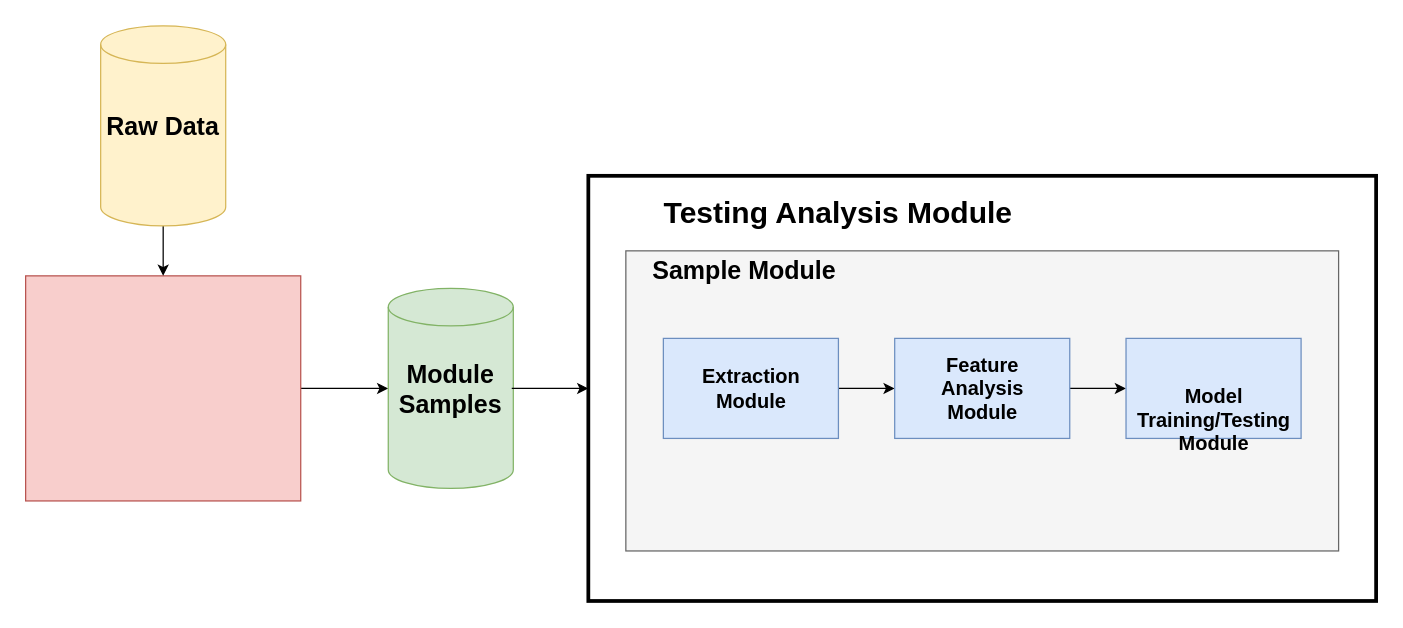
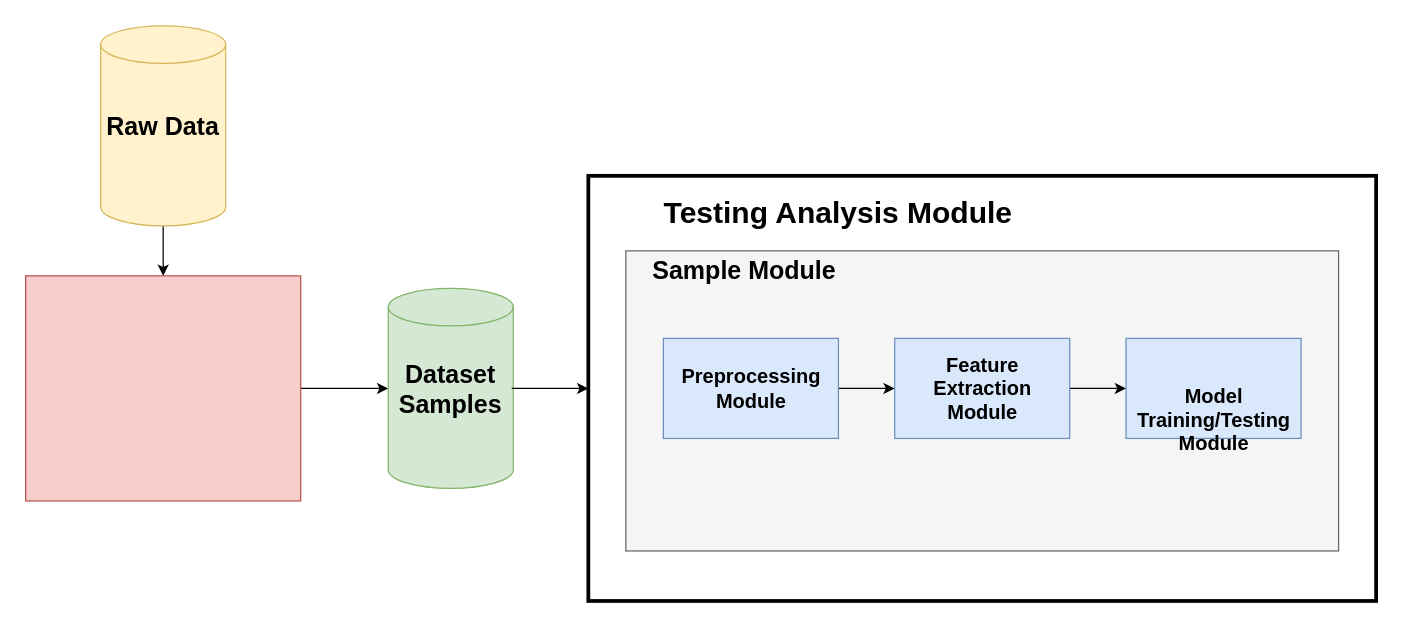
  <mxCell id="0" />
  <mxCell id="1" parent="0" />
  <mxCell id="2" value="" style="rounded=0;whiteSpace=wrap;html=1;strokeWidth=3;" vertex="1" parent="1"><mxGeometry x="470" y="140" width="630" height="340" as="geometry" /></mxCell>
  <mxCell id="3" value="" style="rounded=0;whiteSpace=wrap;html=1;fillColor=#f5f5f5;strokeColor=#666666;fontColor=#333333;" vertex="1" parent="1"><mxGeometry x="500" y="200" width="570" height="240" as="geometry" /></mxCell>
  <mxCell id="4" style="edgeStyle=orthogonalEdgeStyle;rounded=0;orthogonalLoop=1;jettySize=auto;html=1;exitX=1;exitY=0.5;exitDx=0;exitDy=0;entryX=0;entryY=0.5;entryDx=0;entryDy=0;" edge="1" parent="1" source="5" target="7"><mxGeometry relative="1" as="geometry" /></mxCell>
  <mxCell id="5" value="" style="rounded=0;whiteSpace=wrap;html=1;strokeWidth=1;fillColor=#dae8fc;strokeColor=#6c8ebf;" vertex="1" parent="1"><mxGeometry x="530" y="270" width="140" height="80" as="geometry" /></mxCell>
  <mxCell id="6" style="edgeStyle=orthogonalEdgeStyle;rounded=0;orthogonalLoop=1;jettySize=auto;html=1;entryX=0;entryY=0.5;entryDx=0;entryDy=0;" edge="1" parent="1" source="7" target="8"><mxGeometry relative="1" as="geometry" /></mxCell>
  <mxCell id="7" value="" style="rounded=0;whiteSpace=wrap;html=1;strokeWidth=1;fillColor=#dae8fc;strokeColor=#6c8ebf;" vertex="1" parent="1"><mxGeometry x="715" y="270" width="140" height="80" as="geometry" /></mxCell>
  <mxCell id="8" value="" style="rounded=0;whiteSpace=wrap;html=1;strokeWidth=1;fillColor=#dae8fc;strokeColor=#6c8ebf;" vertex="1" parent="1"><mxGeometry x="900" y="270" width="140" height="80" as="geometry" /></mxCell>
  <mxCell id="9" value="&lt;b&gt;&lt;font style=&quot;font-size: 24px&quot;&gt;Testing Analysis Module&lt;/font&gt;&lt;/b&gt;" style="text;html=1;strokeColor=none;fillColor=none;align=center;verticalAlign=middle;whiteSpace=wrap;rounded=0;" vertex="1" parent="1"><mxGeometry x="490" y="160" width="360" height="20" as="geometry" /></mxCell>
- <mxCell id="10" value="&lt;font style=&quot;font-size: 16px&quot;&gt;&lt;b&gt;Extraction Module&lt;/b&gt;&lt;/font&gt;" style="text;html=1;strokeColor=none;fillColor=none;align=center;verticalAlign=middle;whiteSpace=wrap;rounded=0;" vertex="1" parent="1"><mxGeometry x="542.5" y="300" width="115" height="20" as="geometry" /></mxCell>
+ <mxCell id="10" value="&lt;font style=&quot;font-size: 16px&quot;&gt;&lt;b&gt;Preprocessing Module&lt;/b&gt;&lt;/font&gt;" style="text;html=1;strokeColor=none;fillColor=none;align=center;verticalAlign=middle;whiteSpace=wrap;rounded=0;" vertex="1" parent="1"><mxGeometry x="542.5" y="300" width="115" height="20" as="geometry" /></mxCell>
  <mxCell id="11" value="&lt;font style=&quot;font-size: 20px&quot;&gt;&lt;b&gt;Sample Module&lt;/b&gt;&lt;/font&gt;" style="text;html=1;strokeColor=none;fillColor=none;align=center;verticalAlign=middle;whiteSpace=wrap;rounded=0;" vertex="1" parent="1"><mxGeometry x="520" y="205" width="150" height="20" as="geometry" /></mxCell>
- <mxCell id="12" value="&lt;font style=&quot;font-size: 16px&quot;&gt;&lt;b&gt;Feature Analysis Module&lt;/b&gt;&lt;/font&gt;" style="text;html=1;strokeColor=none;fillColor=none;align=center;verticalAlign=middle;whiteSpace=wrap;rounded=0;" vertex="1" parent="1"><mxGeometry x="727.5" y="300" width="115" height="20" as="geometry" /></mxCell>
+ <mxCell id="12" value="&lt;font style=&quot;font-size: 16px&quot;&gt;&lt;b&gt;Feature Extraction Module&lt;/b&gt;&lt;/font&gt;" style="text;html=1;strokeColor=none;fillColor=none;align=center;verticalAlign=middle;whiteSpace=wrap;rounded=0;" vertex="1" parent="1"><mxGeometry x="727.5" y="300" width="115" height="20" as="geometry" /></mxCell>
  <mxCell id="13" value="&lt;font style=&quot;font-size: 16px&quot;&gt;&lt;b&gt;Model Training/Testing Module&lt;/b&gt;&lt;/font&gt;" style="text;html=1;strokeColor=none;fillColor=none;align=center;verticalAlign=middle;whiteSpace=wrap;rounded=0;" vertex="1" parent="1"><mxGeometry x="912.5" y="325" width="115" height="20" as="geometry" /></mxCell>
  <mxCell id="14" style="edgeStyle=orthogonalEdgeStyle;rounded=0;orthogonalLoop=1;jettySize=auto;html=1;entryX=0;entryY=0.5;entryDx=0;entryDy=0;entryPerimeter=0;" edge="1" parent="1" source="15" target="16"><mxGeometry relative="1" as="geometry" /></mxCell>
  <mxCell id="15" value="" style="rounded=0;whiteSpace=wrap;html=1;strokeWidth=1;fillColor=#f8cecc;strokeColor=#b85450;" vertex="1" parent="1"><mxGeometry x="20" y="220" width="220" height="180" as="geometry" /></mxCell>
  <mxCell id="16" value="" style="shape=cylinder3;whiteSpace=wrap;html=1;boundedLbl=1;backgroundOutline=1;size=15;strokeWidth=1;fillColor=#d5e8d4;strokeColor=#82b366;" vertex="1" parent="1"><mxGeometry x="310" y="230" width="100" height="160" as="geometry" /></mxCell>
  <mxCell id="17" style="edgeStyle=orthogonalEdgeStyle;rounded=0;orthogonalLoop=1;jettySize=auto;html=1;entryX=0;entryY=0.5;entryDx=0;entryDy=0;" edge="1" parent="1" source="18" target="2"><mxGeometry relative="1" as="geometry" /></mxCell>
- <mxCell id="18" value="&lt;font size=&quot;1&quot;&gt;&lt;b style=&quot;font-size: 20px&quot;&gt;Module Samples&lt;/b&gt;&lt;/font&gt;" style="text;html=1;align=center;verticalAlign=middle;whiteSpace=wrap;rounded=0;" vertex="1" parent="1"><mxGeometry x="311.25" y="300" width="97.5" height="20" as="geometry" /></mxCell>
+ <mxCell id="18" value="&lt;font size=&quot;1&quot;&gt;&lt;b style=&quot;font-size: 20px&quot;&gt;Dataset Samples&lt;/b&gt;&lt;/font&gt;" style="text;html=1;align=center;verticalAlign=middle;whiteSpace=wrap;rounded=0;" vertex="1" parent="1"><mxGeometry x="311.25" y="300" width="97.5" height="20" as="geometry" /></mxCell>
  <mxCell id="19" style="edgeStyle=orthogonalEdgeStyle;rounded=0;orthogonalLoop=1;jettySize=auto;html=1;entryX=0.5;entryY=0;entryDx=0;entryDy=0;" edge="1" parent="1" source="20" target="15"><mxGeometry relative="1" as="geometry" /></mxCell>
  <mxCell id="20" value="" style="shape=cylinder3;whiteSpace=wrap;html=1;boundedLbl=1;backgroundOutline=1;size=15;strokeWidth=1;fillColor=#fff2cc;strokeColor=#d6b656;" vertex="1" parent="1"><mxGeometry x="80" y="20" width="100" height="160" as="geometry" /></mxCell>
  <mxCell id="21" value="&lt;span style=&quot;font-size: 20px&quot;&gt;&lt;b&gt;Raw Data&lt;/b&gt;&lt;/span&gt;" style="text;html=1;align=center;verticalAlign=middle;whiteSpace=wrap;rounded=0;" vertex="1" parent="1"><mxGeometry x="81.25" y="90" width="97.5" height="20" as="geometry" /></mxCell>
